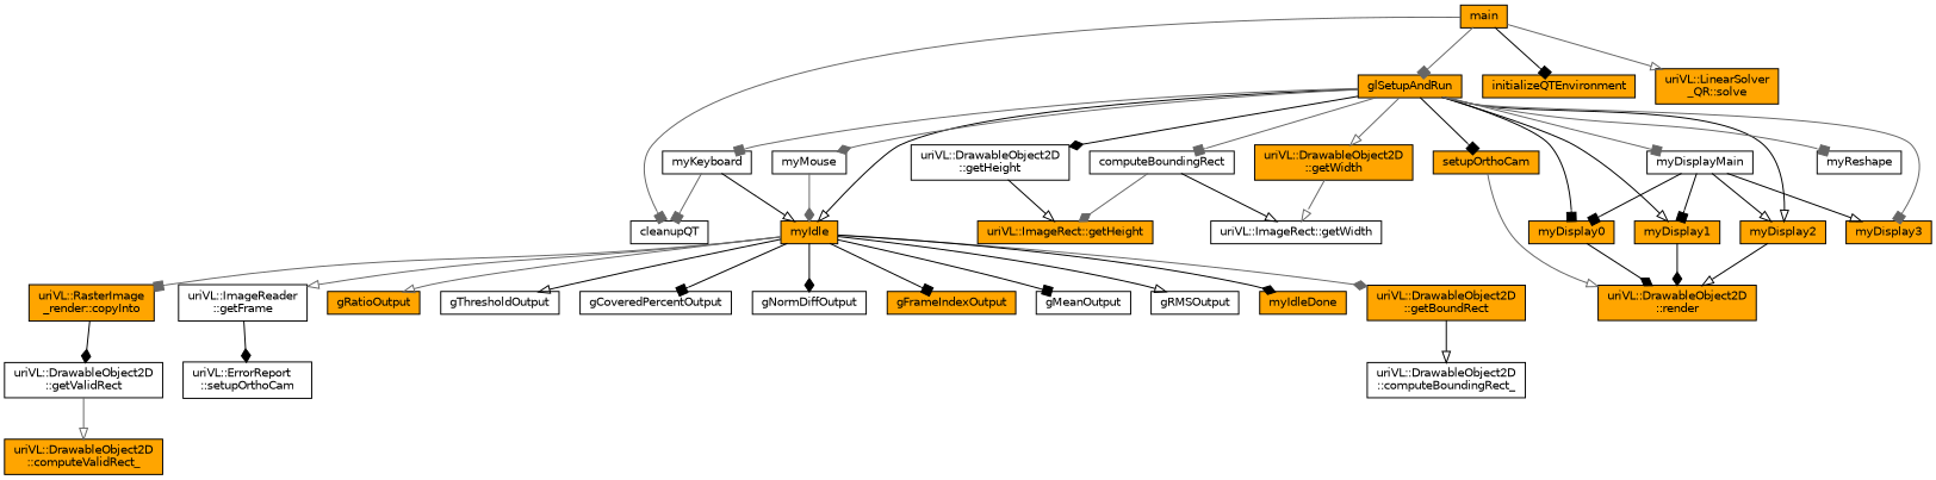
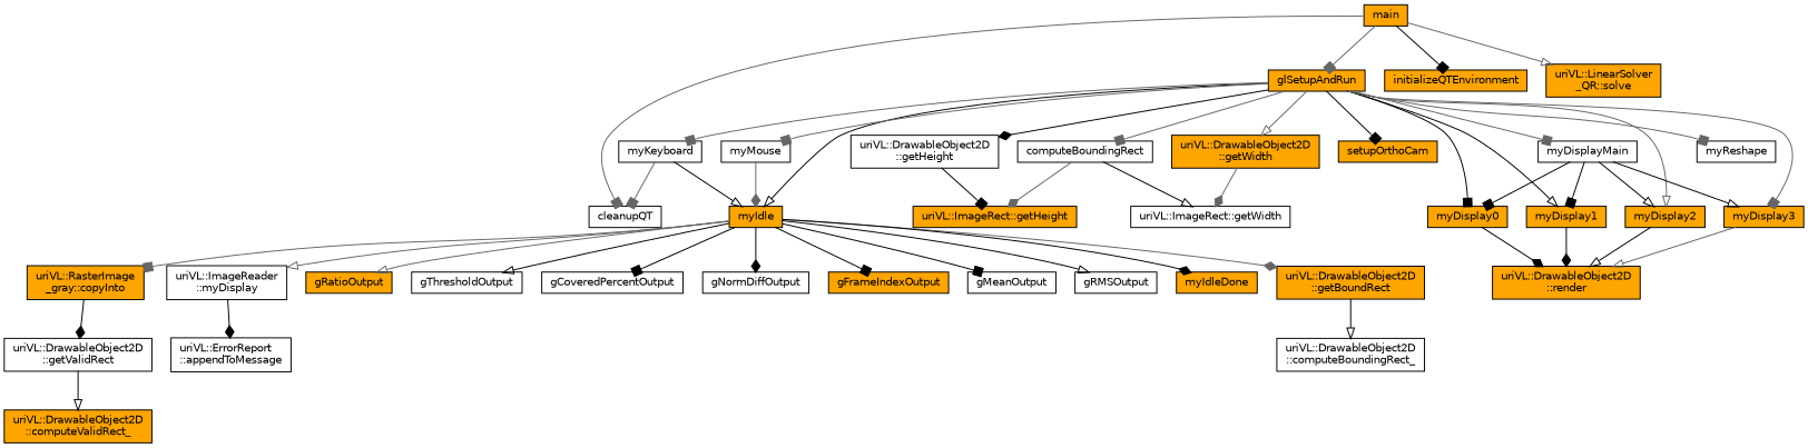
  digraph {
    rankdir=TB
    node [color=black fillcolor=orange fontname=Helvetica fontsize=10 shape=record style=filled]
    edge [arrowhead=box color=black fontname=Helvetica fontsize=10 labelfontname=Helvetica labelfontsize=10 style=solid]
    n1 [fontcolor=black height=0.2 label=main width=0.4]
    n2 [fillcolor=white height=0.2 label=cleanupQT width=0.4]
    n3 [height=0.2 label=glSetupAndRun width=0.4]
    n4 [height=0.2 label=initializeQTEnvironment width=0.4]
    n5 [height=0.2 label="uriVL::LinearSolver\l_QR::solve" width=0.4]
    n6 [fillcolor=white height=0.2 label=computeBoundingRect width=0.4]
    n7 [fillcolor=white height=0.2 label="uriVL::DrawableObject2D\l::getHeight" width=0.4]
    n8 [height=0.2 label="uriVL::DrawableObject2D\l::getWidth" width=0.4]
    n9 [height=0.2 label=myDisplay0 width=0.4]
    n10 [height=0.2 label=myDisplay1 width=0.4]
    n11 [height=0.2 label=myDisplay2 width=0.4]
    n12 [height=0.2 label=myDisplay3 width=0.4]
    n13 [fillcolor=white height=0.2 label=myDisplayMain width=0.4]
    n14 [height=0.2 label=myIdle width=0.4]
    n15 [fillcolor=white height=0.2 label=myKeyboard width=0.4]
    n16 [fillcolor=white height=0.2 label=myMouse width=0.4]
    n17 [fillcolor=white height=0.2 label=myReshape width=0.4]
    n18 [height=0.2 label=setupOrthoCam width=0.4]
    n19 [height=0.2 label="uriVL::ImageRect::getHeight" width=0.4]
    n20 [fillcolor=white height=0.2 label="uriVL::ImageRect::getWidth" width=0.4]
    n21 [height=0.2 label="uriVL::DrawableObject2D\l::render" width=0.4]
    n22 [height=0.2 label="uriVL::DrawableObject2D\l::getBoundRect" width=0.4]
-   n23 [height=0.2 label="uriVL::RasterImage\l_render::copyInto" width=0.4]
-   n24 [fillcolor=white height=0.2 label="uriVL::ImageReader\l::getFrame" width=0.4]
+   n23 [height=0.2 label="uriVL::RasterImage\l_gray::copyInto" width=0.4]
+   n24 [fillcolor=white height=0.2 label="uriVL::ImageReader\l::myDisplay" width=0.4]
    n25 [height=0.2 label=gRatioOutput width=0.4]
    n26 [fillcolor=white height=0.2 label=gThresholdOutput width=0.4]
    n27 [fillcolor=white height=0.2 label=gCoveredPercentOutput width=0.4]
    n28 [fillcolor=white height=0.2 label=gNormDiffOutput width=0.4]
    n29 [height=0.2 label=gFrameIndexOutput width=0.4]
    n30 [fillcolor=white height=0.2 label=gMeanOutput width=0.4]
    n31 [fillcolor=white height=0.2 label=gRMSOutput width=0.4]
    n32 [height=0.2 label=myIdleDone width=0.4]
    n33 [fillcolor=white height=0.2 label="uriVL::DrawableObject2D\l::computeBoundingRect_" width=0.4]
    n34 [fillcolor=white height=0.2 label="uriVL::DrawableObject2D\l::getValidRect" width=0.4]
-   n35 [fillcolor=white height=0.2 label="uriVL::ErrorReport\l::setupOrthoCam" width=0.4]
+   n35 [fillcolor=white height=0.2 label="uriVL::ErrorReport\l::appendToMessage" width=0.4]
    n36 [height=0.2 label="uriVL::DrawableObject2D\l::computeValidRect_" width=0.4]
    n1 -> n2 [color=gray40]
    n1 -> n3 [color=gray40]
    n1 -> n4
    n1 -> n5 [arrowhead=onormal color=gray40]
    n3 -> n6 [color=gray40]
    n3 -> n7 [arrowhead=diamond]
    n3 -> n8 [arrowhead=onormal color=gray40]
    n3 -> n9
    n3 -> n10 [arrowhead=onormal]
-   n3 -> n11 [arrowhead=onormal]
+   n3 -> n11 [arrowhead=onormal color=gray40]
    n3 -> n12 [color=gray40]
    n3 -> n13 [color=gray40]
    n3 -> n14 [arrowhead=onormal]
    n3 -> n15 [color=gray40]
-   n3 -> n16 [arrowhead=diamond color=gray40]
+   n3 -> n16 [color=gray40]
    n3 -> n17 [color=gray40]
    n3 -> n18
    n6 -> n19 [arrowhead=diamond color=gray40]
    n6 -> n20 [arrowhead=onormal]
-   n7 -> n19 [arrowhead=onormal]
-   n8 -> n20 [arrowhead=onormal color=gray40]
+   n7 -> n19
+   n8 -> n20 [arrowhead=diamond color=gray40]
    n9 -> n21 [arrowhead=diamond]
    n10 -> n21 [arrowhead=diamond]
    n11 -> n21 [arrowhead=onormal]
-   n18 -> n21 [arrowhead=onormal color=gray40]
+   n12 -> n21 [arrowhead=onormal color=gray40]
    n13 -> n9
    n13 -> n10
    n13 -> n11 [arrowhead=onormal]
    n13 -> n12 [arrowhead=onormal]
    n14 -> n22 [arrowhead=diamond color=gray40]
    n14 -> n23 [color=gray40]
    n14 -> n24 [arrowhead=onormal color=gray40]
    n14 -> n25 [arrowhead=onormal color=gray40]
    n14 -> n26 [arrowhead=onormal]
    n14 -> n27
    n14 -> n28 [arrowhead=diamond]
    n14 -> n29
    n14 -> n30
    n14 -> n31 [arrowhead=onormal]
    n14 -> n32 [arrowhead=diamond]
    n15 -> n2 [color=gray40]
    n15 -> n14 [arrowhead=onormal]
    n16 -> n14 [arrowhead=diamond color=gray40]
    n22 -> n33 [arrowhead=onormal]
    n23 -> n34 [arrowhead=diamond]
    n24 -> n35 [arrowhead=diamond]
-   n34 -> n36 [arrowhead=onormal color=gray40]
+   n34 -> n36 [arrowhead=onormal]
  }
